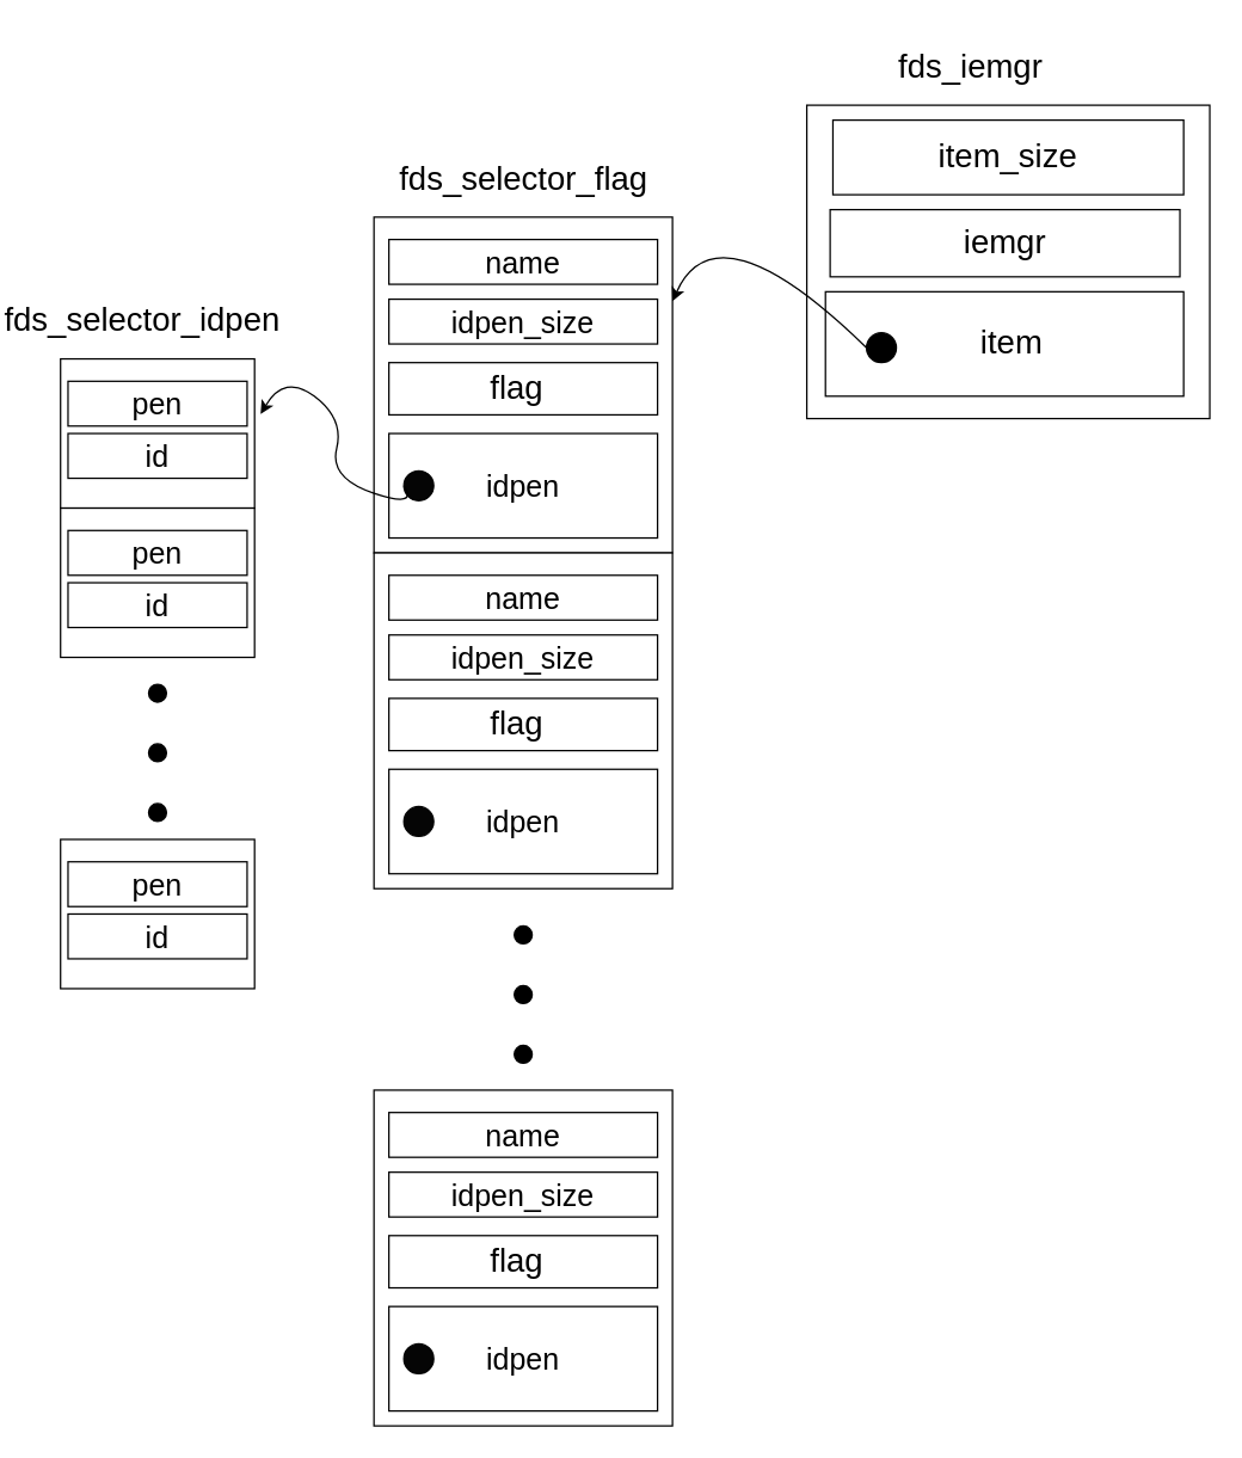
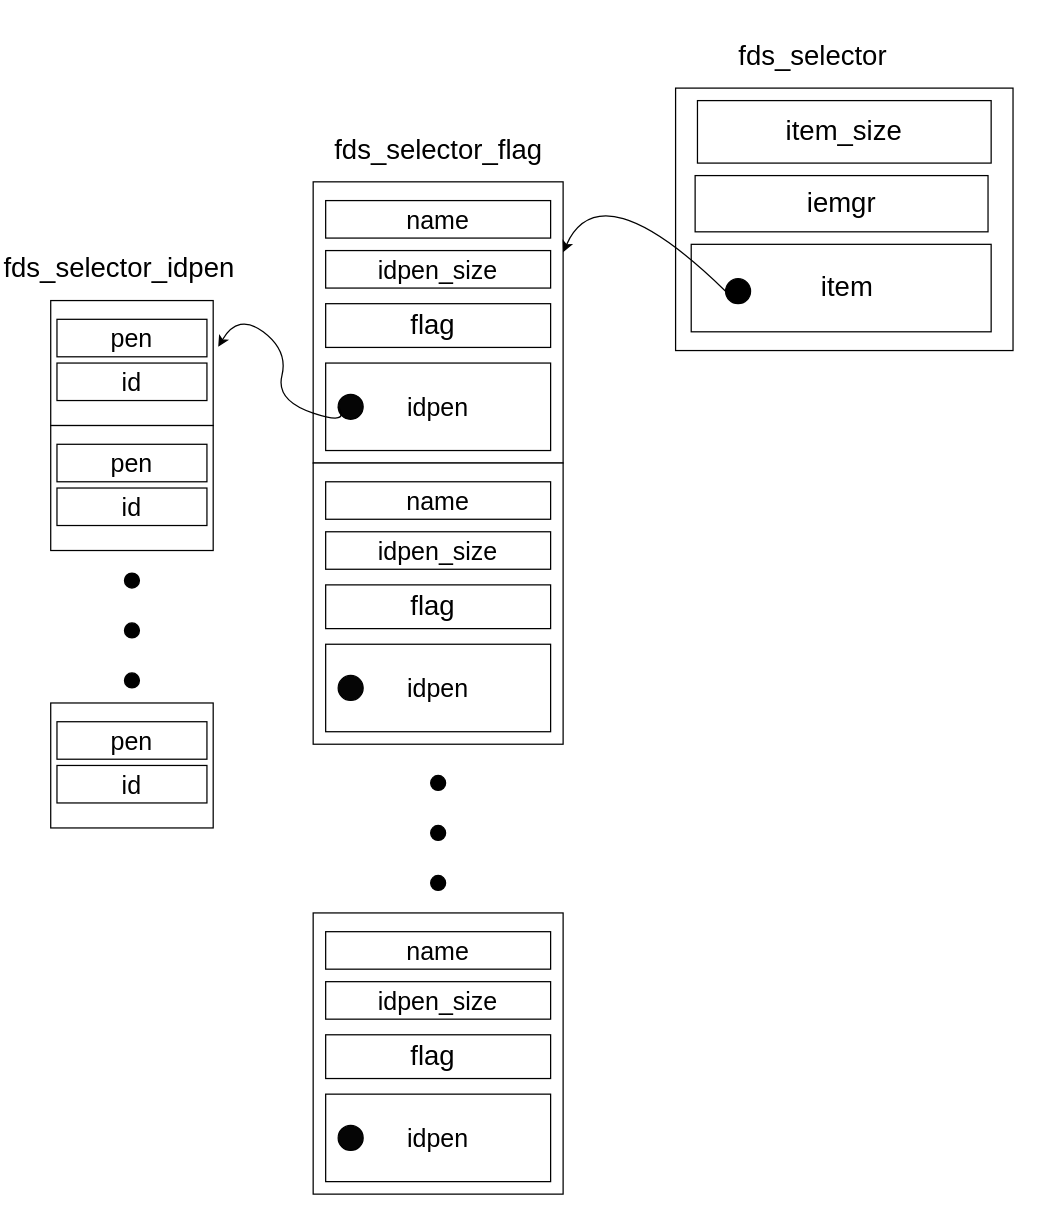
  <mxCell id="0" />
  <mxCell id="1" parent="0" />
  <mxCell id="2" value="" style="rounded=0;whiteSpace=wrap;html=1;" parent="1" vertex="1"><mxGeometry x="540" y="70" width="270" height="210" as="geometry" /></mxCell>
- <mxCell id="3" value="&lt;font style=&quot;font-size: 22px;&quot;&gt;fds_iemgr&lt;br&gt;&lt;/font&gt;" style="text;html=1;align=center;verticalAlign=middle;whiteSpace=wrap;rounded=0;" parent="1" vertex="1"><mxGeometry x="545" y="20" width="210" height="50" as="geometry" /></mxCell>
+ <mxCell id="3" value="&lt;font style=&quot;font-size: 22px;&quot;&gt;fds_selector&lt;br&gt;&lt;/font&gt;" style="text;html=1;align=center;verticalAlign=middle;whiteSpace=wrap;rounded=0;" parent="1" vertex="1"><mxGeometry x="545" y="20" width="210" height="50" as="geometry" /></mxCell>
  <mxCell id="4" value="" style="rounded=0;whiteSpace=wrap;html=1;" parent="1" vertex="1"><mxGeometry x="557.5" y="80" width="235" height="50" as="geometry" /></mxCell>
  <mxCell id="5" value="&lt;font style=&quot;font-size: 22px;&quot;&gt;item_size&lt;/font&gt;" style="text;html=1;align=center;verticalAlign=middle;whiteSpace=wrap;rounded=0;" parent="1" vertex="1"><mxGeometry x="565" y="90" width="220" height="30" as="geometry" /></mxCell>
  <mxCell id="6" value="" style="rounded=0;whiteSpace=wrap;html=1;" parent="1" vertex="1"><mxGeometry x="552.5" y="195" width="240" height="70" as="geometry" /></mxCell>
  <mxCell id="7" value="&lt;font style=&quot;font-size: 22px;&quot;&gt;item&lt;/font&gt;" style="text;html=1;align=center;verticalAlign=middle;whiteSpace=wrap;rounded=0;" parent="1" vertex="1"><mxGeometry x="600" y="215" width="155" height="30" as="geometry" /></mxCell>
  <mxCell id="8" value="" style="ellipse;whiteSpace=wrap;html=1;aspect=fixed;fillColor=#000000;" parent="1" vertex="1"><mxGeometry x="580" y="222.5" width="20" height="20" as="geometry" /></mxCell>
  <mxCell id="9" value="" style="rounded=0;whiteSpace=wrap;html=1;" parent="1" vertex="1"><mxGeometry x="250" y="145" width="200" height="225" as="geometry" /></mxCell>
  <mxCell id="10" value="" style="curved=1;endArrow=classic;html=1;rounded=0;exitX=0;exitY=0.5;exitDx=0;exitDy=0;entryX=1;entryY=0.25;entryDx=0;entryDy=0;" parent="1" source="8" target="9" edge="1"><mxGeometry width="50" height="50" relative="1" as="geometry"><mxPoint x="480" y="185" as="sourcePoint" /><mxPoint x="530" y="135" as="targetPoint" /><Array as="points"><mxPoint x="480" y="135" /></Array></mxGeometry></mxCell>
  <mxCell id="11" value="" style="rounded=0;whiteSpace=wrap;html=1;" parent="1" vertex="1"><mxGeometry x="260" y="160" width="180" height="30" as="geometry" /></mxCell>
  <mxCell id="12" value="&lt;font style=&quot;font-size: 20px;&quot;&gt;name&lt;/font&gt;" style="text;html=1;align=center;verticalAlign=middle;whiteSpace=wrap;rounded=0;" parent="1" vertex="1"><mxGeometry x="320" y="160" width="60" height="30" as="geometry" /></mxCell>
  <mxCell id="13" value="&lt;font style=&quot;font-size: 20px;&quot;&gt;idpen_size&lt;/font&gt;" style="rounded=0;whiteSpace=wrap;html=1;" parent="1" vertex="1"><mxGeometry x="260" y="200" width="180" height="30" as="geometry" /></mxCell>
  <mxCell id="14" value="&lt;font style=&quot;font-size: 20px;&quot;&gt;idpen&lt;/font&gt;" style="rounded=0;whiteSpace=wrap;html=1;" parent="1" vertex="1"><mxGeometry x="260" y="290" width="180" height="70" as="geometry" /></mxCell>
  <mxCell id="15" value="" style="ellipse;whiteSpace=wrap;html=1;aspect=fixed;fillColor=#000000;" parent="1" vertex="1"><mxGeometry x="344" y="620" width="12" height="12" as="geometry" /></mxCell>
  <mxCell id="16" value="" style="ellipse;whiteSpace=wrap;html=1;aspect=fixed;fillColor=#000000;" parent="1" vertex="1"><mxGeometry x="344" y="660" width="12" height="12" as="geometry" /></mxCell>
  <mxCell id="17" value="" style="ellipse;whiteSpace=wrap;html=1;aspect=fixed;fillColor=#000000;" parent="1" vertex="1"><mxGeometry x="344" y="700" width="12" height="12" as="geometry" /></mxCell>
  <mxCell id="18" value="" style="ellipse;whiteSpace=wrap;html=1;aspect=fixed;fillColor=#050505;" parent="1" vertex="1"><mxGeometry x="270" y="315" width="20" height="20" as="geometry" /></mxCell>
  <mxCell id="19" value="" style="rounded=0;whiteSpace=wrap;html=1;" parent="1" vertex="1"><mxGeometry x="40" y="240" width="130" height="100" as="geometry" /></mxCell>
  <mxCell id="20" value="&lt;font style=&quot;font-size: 22px;&quot;&gt;fds_selector_idpen&lt;/font&gt;" style="text;html=1;align=center;verticalAlign=middle;whiteSpace=wrap;rounded=0;" parent="1" vertex="1"><mxGeometry x="20" y="200" width="150" height="30" as="geometry" /></mxCell>
  <mxCell id="21" value="&lt;font style=&quot;font-size: 20px;&quot;&gt;pen&lt;/font&gt;" style="rounded=0;whiteSpace=wrap;html=1;" parent="1" vertex="1"><mxGeometry x="45" y="255" width="120" height="30" as="geometry" /></mxCell>
  <mxCell id="22" value="&lt;font style=&quot;font-size: 20px;&quot;&gt;id&lt;/font&gt;" style="rounded=0;whiteSpace=wrap;html=1;" parent="1" vertex="1"><mxGeometry x="45" y="290" width="120" height="30" as="geometry" /></mxCell>
  <mxCell id="23" value="" style="curved=1;endArrow=classic;html=1;rounded=0;exitX=0;exitY=0.5;exitDx=0;exitDy=0;entryX=1.031;entryY=0.37;entryDx=0;entryDy=0;entryPerimeter=0;" parent="1" source="18" target="19" edge="1"><mxGeometry width="50" height="50" relative="1" as="geometry"><mxPoint x="220" y="270" as="sourcePoint" /><mxPoint x="270" y="220" as="targetPoint" /><Array as="points"><mxPoint x="280" y="340" /><mxPoint x="220" y="320" /><mxPoint x="230" y="280" /><mxPoint x="190" y="250" /></Array></mxGeometry></mxCell>
  <mxCell id="24" value="" style="rounded=0;whiteSpace=wrap;html=1;" parent="1" vertex="1"><mxGeometry x="40" y="340" width="130" height="100" as="geometry" /></mxCell>
  <mxCell id="25" value="&lt;font style=&quot;font-size: 20px;&quot;&gt;pen&lt;/font&gt;" style="rounded=0;whiteSpace=wrap;html=1;" parent="1" vertex="1"><mxGeometry x="45" y="355" width="120" height="30" as="geometry" /></mxCell>
  <mxCell id="26" value="&lt;font style=&quot;font-size: 20px;&quot;&gt;id&lt;/font&gt;" style="rounded=0;whiteSpace=wrap;html=1;" parent="1" vertex="1"><mxGeometry x="45" y="390" width="120" height="30" as="geometry" /></mxCell>
  <mxCell id="27" value="" style="ellipse;whiteSpace=wrap;html=1;aspect=fixed;fillColor=#000000;" parent="1" vertex="1"><mxGeometry x="99" y="458" width="12" height="12" as="geometry" /></mxCell>
  <mxCell id="28" value="" style="ellipse;whiteSpace=wrap;html=1;aspect=fixed;fillColor=#000000;" parent="1" vertex="1"><mxGeometry x="99" y="498" width="12" height="12" as="geometry" /></mxCell>
  <mxCell id="29" value="" style="ellipse;whiteSpace=wrap;html=1;aspect=fixed;fillColor=#000000;" parent="1" vertex="1"><mxGeometry x="99" y="538" width="12" height="12" as="geometry" /></mxCell>
  <mxCell id="30" value="" style="rounded=0;whiteSpace=wrap;html=1;" parent="1" vertex="1"><mxGeometry x="40" y="562" width="130" height="100" as="geometry" /></mxCell>
  <mxCell id="31" value="&lt;font style=&quot;font-size: 20px;&quot;&gt;pen&lt;/font&gt;" style="rounded=0;whiteSpace=wrap;html=1;" parent="1" vertex="1"><mxGeometry x="45" y="577" width="120" height="30" as="geometry" /></mxCell>
  <mxCell id="32" value="&lt;font style=&quot;font-size: 20px;&quot;&gt;id&lt;/font&gt;" style="rounded=0;whiteSpace=wrap;html=1;" parent="1" vertex="1"><mxGeometry x="45" y="612" width="120" height="30" as="geometry" /></mxCell>
  <mxCell id="33" value="&lt;font style=&quot;font-size: 22px;&quot;&gt;fds_selector_flag&lt;/font&gt;" style="text;html=1;align=center;verticalAlign=middle;resizable=0;points=[];autosize=1;strokeColor=none;fillColor=none;" vertex="1" parent="1"><mxGeometry x="250" y="100" width="200" height="40" as="geometry" /></mxCell>
  <mxCell id="34" value="" style="rounded=0;whiteSpace=wrap;html=1;" vertex="1" parent="1"><mxGeometry x="555.63" y="140" width="234.37" height="45" as="geometry" /></mxCell>
  <mxCell id="35" value="&lt;font style=&quot;font-size: 22px;&quot;&gt;iemgr&lt;/font&gt;" style="text;html=1;align=center;verticalAlign=middle;whiteSpace=wrap;rounded=0;" vertex="1" parent="1"><mxGeometry x="642.5" y="147.5" width="60" height="30" as="geometry" /></mxCell>
  <mxCell id="36" value="" style="rounded=0;whiteSpace=wrap;html=1;" vertex="1" parent="1"><mxGeometry x="260" y="242.5" width="180" height="35" as="geometry" /></mxCell>
  <mxCell id="37" value="&lt;font style=&quot;font-size: 22px;&quot;&gt;flag&lt;/font&gt;" style="text;html=1;align=center;verticalAlign=middle;whiteSpace=wrap;rounded=0;" vertex="1" parent="1"><mxGeometry x="316" y="245" width="60" height="30" as="geometry" /></mxCell>
  <mxCell id="38" value="" style="rounded=0;whiteSpace=wrap;html=1;" vertex="1" parent="1"><mxGeometry x="250" y="370" width="200" height="225" as="geometry" /></mxCell>
  <mxCell id="39" value="" style="rounded=0;whiteSpace=wrap;html=1;" vertex="1" parent="1"><mxGeometry x="260" y="385" width="180" height="30" as="geometry" /></mxCell>
  <mxCell id="40" value="&lt;font style=&quot;font-size: 20px;&quot;&gt;name&lt;/font&gt;" style="text;html=1;align=center;verticalAlign=middle;whiteSpace=wrap;rounded=0;" vertex="1" parent="1"><mxGeometry x="320" y="385" width="60" height="30" as="geometry" /></mxCell>
  <mxCell id="41" value="&lt;font style=&quot;font-size: 20px;&quot;&gt;idpen_size&lt;/font&gt;" style="rounded=0;whiteSpace=wrap;html=1;" vertex="1" parent="1"><mxGeometry x="260" y="425" width="180" height="30" as="geometry" /></mxCell>
  <mxCell id="42" value="&lt;font style=&quot;font-size: 20px;&quot;&gt;idpen&lt;/font&gt;" style="rounded=0;whiteSpace=wrap;html=1;" vertex="1" parent="1"><mxGeometry x="260" y="515" width="180" height="70" as="geometry" /></mxCell>
  <mxCell id="43" value="" style="ellipse;whiteSpace=wrap;html=1;aspect=fixed;fillColor=#050505;" vertex="1" parent="1"><mxGeometry x="270" y="540" width="20" height="20" as="geometry" /></mxCell>
  <mxCell id="44" value="" style="rounded=0;whiteSpace=wrap;html=1;" vertex="1" parent="1"><mxGeometry x="260" y="467.5" width="180" height="35" as="geometry" /></mxCell>
  <mxCell id="45" value="&lt;font style=&quot;font-size: 22px;&quot;&gt;flag&lt;/font&gt;" style="text;html=1;align=center;verticalAlign=middle;whiteSpace=wrap;rounded=0;" vertex="1" parent="1"><mxGeometry x="316" y="470" width="60" height="30" as="geometry" /></mxCell>
  <mxCell id="46" value="" style="rounded=0;whiteSpace=wrap;html=1;" vertex="1" parent="1"><mxGeometry x="250" y="730" width="200" height="225" as="geometry" /></mxCell>
  <mxCell id="47" value="" style="rounded=0;whiteSpace=wrap;html=1;" vertex="1" parent="1"><mxGeometry x="260" y="745" width="180" height="30" as="geometry" /></mxCell>
  <mxCell id="48" value="&lt;font style=&quot;font-size: 20px;&quot;&gt;name&lt;/font&gt;" style="text;html=1;align=center;verticalAlign=middle;whiteSpace=wrap;rounded=0;" vertex="1" parent="1"><mxGeometry x="320" y="745" width="60" height="30" as="geometry" /></mxCell>
  <mxCell id="49" value="&lt;font style=&quot;font-size: 20px;&quot;&gt;idpen_size&lt;/font&gt;" style="rounded=0;whiteSpace=wrap;html=1;" vertex="1" parent="1"><mxGeometry x="260" y="785" width="180" height="30" as="geometry" /></mxCell>
  <mxCell id="50" value="&lt;font style=&quot;font-size: 20px;&quot;&gt;idpen&lt;/font&gt;" style="rounded=0;whiteSpace=wrap;html=1;" vertex="1" parent="1"><mxGeometry x="260" y="875" width="180" height="70" as="geometry" /></mxCell>
  <mxCell id="51" value="" style="ellipse;whiteSpace=wrap;html=1;aspect=fixed;fillColor=#050505;" vertex="1" parent="1"><mxGeometry x="270" y="900" width="20" height="20" as="geometry" /></mxCell>
  <mxCell id="52" value="" style="rounded=0;whiteSpace=wrap;html=1;" vertex="1" parent="1"><mxGeometry x="260" y="827.5" width="180" height="35" as="geometry" /></mxCell>
  <mxCell id="53" value="&lt;font style=&quot;font-size: 22px;&quot;&gt;flag&lt;/font&gt;" style="text;html=1;align=center;verticalAlign=middle;whiteSpace=wrap;rounded=0;" vertex="1" parent="1"><mxGeometry x="316" y="830" width="60" height="30" as="geometry" /></mxCell>
